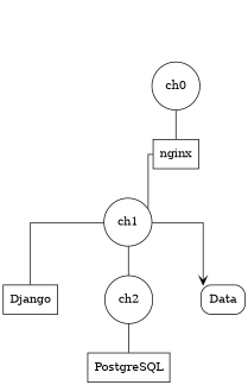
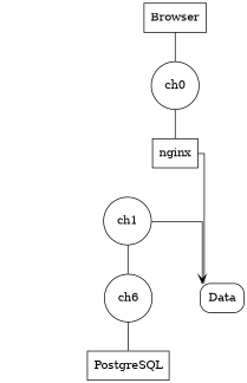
  digraph {
    arrowhead=vee
    nodesep=0.8
    rankdir=TB
    splines=ortho
    node [shape=box]
    edge [arrowhead=none]
    ch0 [shape=circle width=0.2]
+   Browser
    nginx
    ch1 [shape=circle width=0.2]
-   Django
-   ch2 [shape=circle width=0.2]
+   ch2 [shape=circle width=0.2 label=ch6]
    Data [style=rounded]
    PostgreSQL
    ch0 -> nginx
-   nginx -> ch1
-   ch1 -> Django
+   Browser -> ch0
+   nginx -> Data
    ch1 -> ch2
    ch1 -> Data [arrowhead=vee]
    ch2 -> PostgreSQL
  }
